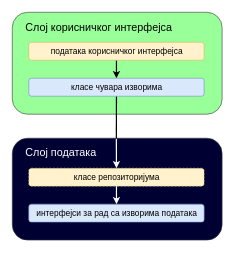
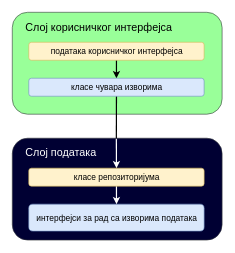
  <mxCell id="0" />
  <mxCell id="1" parent="0" />
  <mxCell id="2" value="" style="rounded=1;whiteSpace=wrap;html=1;fillColor=#99FF99;strokeColor=#36393d;" parent="1" vertex="1"><mxGeometry x="20" y="20" width="350" height="170" as="geometry" /></mxCell>
  <mxCell id="3" value="&lt;font style=&quot;font-size: 18px;&quot;&gt;Слој корисничког интерфејса&lt;/font&gt;" style="text;html=1;align=left;verticalAlign=middle;whiteSpace=wrap;rounded=0;" parent="1" vertex="1"><mxGeometry x="40" y="30" width="260" height="30" as="geometry" /></mxCell>
  <mxCell id="4" value="" style="endArrow=classic;html=1;rounded=0;exitX=0.5;exitY=1;exitDx=0;exitDy=0;entryX=0.5;entryY=0;entryDx=0;entryDy=0;strokeWidth=2;" parent="1" source="12" edge="1" target="13"><mxGeometry width="50" height="50" relative="1" as="geometry"><mxPoint x="182.5" y="100" as="sourcePoint" /><mxPoint x="170" y="130" as="targetPoint" /></mxGeometry></mxCell>
  <mxCell id="5" value="" style="rounded=1;whiteSpace=wrap;html=1;fillColor=#000033;strokeColor=#36393d;" parent="1" vertex="1"><mxGeometry x="20" y="230" width="350" height="170" as="geometry" /></mxCell>
- <mxCell id="6" value="&lt;font style=&quot;font-size: 14px;&quot;&gt;интерфејси за рад са изворима података&lt;/font&gt;" style="rounded=1;whiteSpace=wrap;html=1;fillColor=#dae8fc;strokeColor=#6c8ebf;" parent="1" vertex="1"><mxGeometry x="47.5" y="340" width="292.5" height="30" as="geometry" /></mxCell>
+ <mxCell id="6" value="&lt;font style=&quot;font-size: 14px;&quot;&gt;интерфејси за рад са изворима података&lt;/font&gt;" style="rounded=1;whiteSpace=wrap;html=1;fillColor=#dae8fc;strokeColor=#6c8ebf;" parent="1" vertex="1"><mxGeometry x="47.5" y="340" width="292.5" height="45" as="geometry" /></mxCell>
  <mxCell id="7" value="&lt;font style=&quot;color: rgb(255, 255, 255); font-size: 18px;&quot;&gt;Слој података&lt;/font&gt;" style="text;html=1;align=left;verticalAlign=middle;whiteSpace=wrap;rounded=0;" parent="1" vertex="1"><mxGeometry x="40" y="240" width="130" height="30" as="geometry" /></mxCell>
  <mxCell id="8" value="" style="endArrow=classic;html=1;rounded=0;exitX=0.5;exitY=1;exitDx=0;exitDy=0;entryX=0.5;entryY=0;entryDx=0;entryDy=0;strokeWidth=2;strokeColor=#FFFFFF;" parent="1" target="6" edge="1" source="11"><mxGeometry width="50" height="50" relative="1" as="geometry"><mxPoint x="170" y="310" as="sourcePoint" /><mxPoint x="250" y="300" as="targetPoint" /></mxGeometry></mxCell>
  <mxCell id="9" value="" style="endArrow=none;html=1;rounded=0;strokeWidth=2;exitX=0.496;exitY=-0.002;exitDx=0;exitDy=0;exitPerimeter=0;entryX=0.5;entryY=1;entryDx=0;entryDy=0;" parent="1" source="5" edge="1" target="13"><mxGeometry width="50" height="50" relative="1" as="geometry"><mxPoint x="180" y="210" as="sourcePoint" /><mxPoint x="210" y="200" as="targetPoint" /></mxGeometry></mxCell>
  <mxCell id="10" value="" style="endArrow=classic;html=1;rounded=0;exitX=0.496;exitY=0.007;exitDx=0;exitDy=0;entryX=0.5;entryY=0;entryDx=0;entryDy=0;strokeWidth=2;strokeColor=#FFFFFF;exitPerimeter=0;" parent="1" source="5" edge="1" target="11"><mxGeometry width="50" height="50" relative="1" as="geometry"><mxPoint x="160" y="250" as="sourcePoint" /><mxPoint x="170" y="280" as="targetPoint" /></mxGeometry></mxCell>
- <mxCell id="11" value="&lt;font style=&quot;font-size: 14px;&quot;&gt;класе репозиторијума&lt;/font&gt;" style="rounded=1;whiteSpace=wrap;html=1;fillColor=#fff2cc;strokeColor=#d6b656;dashed=1;" parent="1" vertex="1"><mxGeometry x="47.5" y="280" width="292.5" height="30" as="geometry" /></mxCell>
+ <mxCell id="11" value="&lt;font style=&quot;font-size: 14px;&quot;&gt;класе репозиторијума&lt;/font&gt;" style="rounded=1;whiteSpace=wrap;html=1;fillColor=#fff2cc;strokeColor=#d6b656;" parent="1" vertex="1"><mxGeometry x="47.5" y="280" width="292.5" height="30" as="geometry" /></mxCell>
  <mxCell id="12" value="&lt;span style=&quot;font-size: 14px;&quot;&gt;података корисничког интерфејса&lt;/span&gt;" style="rounded=1;whiteSpace=wrap;html=1;fillColor=#fff2cc;strokeColor=#d6b656;" parent="1" vertex="1"><mxGeometry x="47.5" y="70" width="292.5" height="30" as="geometry" /></mxCell>
  <mxCell id="13" value="&lt;font style=&quot;font-size: 14px;&quot;&gt;класе чувара изворима&lt;/font&gt;" style="rounded=1;whiteSpace=wrap;html=1;fillColor=#dae8fc;strokeColor=#6c8ebf;" parent="1" vertex="1"><mxGeometry x="47.5" y="130" width="292.5" height="30" as="geometry" /></mxCell>
